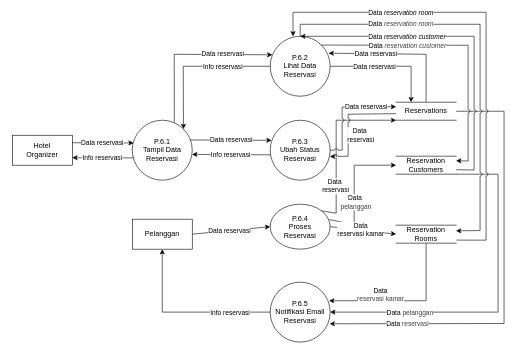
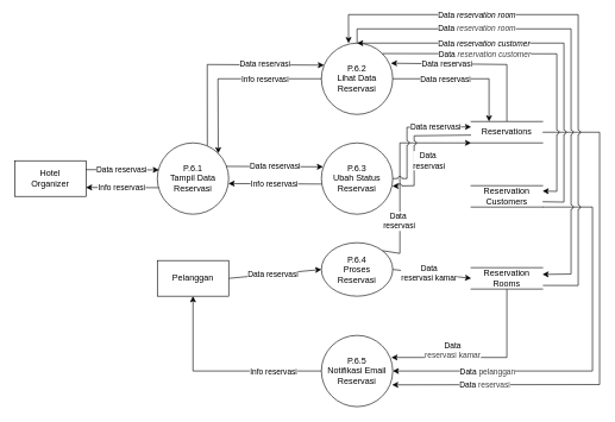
  <mxCell id="0" />
  <mxCell id="1" parent="0" />
  <mxCell id="2" value="P.6.1&lt;div&gt;Tampil Data&lt;/div&gt;&lt;div&gt;Reservasi&lt;/div&gt;" style="shape=ellipse;html=1;dashed=0;whiteSpace=wrap;aspect=fixed;perimeter=ellipsePerimeter;" vertex="1" parent="1"><mxGeometry x="220" y="200" width="100" height="100" as="geometry" /></mxCell>
  <mxCell id="3" value="P.6.2&lt;div&gt;Lihat Data&lt;/div&gt;&lt;div&gt;Reservasi&lt;/div&gt;" style="shape=ellipse;html=1;dashed=0;whiteSpace=wrap;aspect=fixed;perimeter=ellipsePerimeter;" vertex="1" parent="1"><mxGeometry x="450" y="60" width="100" height="100" as="geometry" /></mxCell>
  <mxCell id="4" value="P.6.3&lt;div&gt;Ubah Status&lt;/div&gt;&lt;div&gt;Reservasi&lt;/div&gt;" style="shape=ellipse;html=1;dashed=0;whiteSpace=wrap;aspect=fixed;perimeter=ellipsePerimeter;" vertex="1" parent="1"><mxGeometry x="450" y="200" width="100" height="100" as="geometry" /></mxCell>
  <mxCell id="5" value="P.6.4&lt;div&gt;Proses&lt;br&gt;&lt;div&gt;Reservasi&lt;/div&gt;&lt;/div&gt;" style="shape=ellipse;html=1;dashed=0;whiteSpace=wrap;aspect=fixed;perimeter=ellipsePerimeter;" vertex="1" parent="1"><mxGeometry x="450" y="340" width="100" height="75" as="geometry" /></mxCell>
  <mxCell id="6" value="Hotel&lt;div&gt;Organizer&lt;/div&gt;" style="html=1;dashed=0;whiteSpace=wrap;" vertex="1" parent="1"><mxGeometry x="20" y="225" width="100" height="50" as="geometry" /></mxCell>
  <mxCell id="7" value="" style="endArrow=classic;html=1;rounded=0;curved=0;jumpStyle=arc;exitX=0.701;exitY=0.04;exitDx=0;exitDy=0;exitPerimeter=0;entryX=0.037;entryY=0.309;entryDx=0;entryDy=0;entryPerimeter=0;" edge="1" parent="1" source="2" target="3"><mxGeometry width="50" height="50" relative="1" as="geometry"><mxPoint x="330" y="360" as="sourcePoint" /><mxPoint x="380" y="310" as="targetPoint" /><Array as="points"><mxPoint x="290" y="90" /></Array></mxGeometry></mxCell>
  <mxCell id="8" value="Data reservasi" style="edgeLabel;html=1;align=center;verticalAlign=middle;resizable=0;points=[];" vertex="1" connectable="0" parent="7"><mxGeometry x="0.269" y="1" relative="1" as="geometry"><mxPoint x="18" as="offset" /></mxGeometry></mxCell>
- <mxCell id="9" value="" style="endArrow=classic;html=1;rounded=0;curved=0;jumpStyle=arc;exitX=0.987;exitY=0.343;exitDx=0;exitDy=0;exitPerimeter=0;entryX=0;entryY=0.5;entryDx=0;entryDy=0;" edge="1" parent="1" source="5" target="54"><mxGeometry width="50" height="50" relative="1" as="geometry"><mxPoint x="660" y="495" as="sourcePoint" /><mxPoint x="710" y="445" as="targetPoint" /><Array as="points"><mxPoint x="590" y="374" /><mxPoint x="590" y="275" /></Array></mxGeometry></mxCell>
- <mxCell id="10" value="&lt;span style=&quot;scrollbar-color: rgb(226, 226, 226) rgb(251, 251, 251); color: rgb(0, 0, 0);&quot;&gt;Data&amp;nbsp;&lt;/span&gt;&lt;div style=&quot;scrollbar-color: rgb(226, 226, 226) rgb(251, 251, 251); color: rgb(63, 63, 63);&quot;&gt;pelanggan&lt;/div&gt;" style="edgeLabel;html=1;align=center;verticalAlign=middle;resizable=0;points=[];" vertex="1" connectable="0" parent="9"><mxGeometry x="-0.244" y="-2" relative="1" as="geometry"><mxPoint as="offset" /></mxGeometry></mxCell>
  <mxCell id="11" value="" style="endArrow=classic;html=1;rounded=0;curved=0;jumpStyle=arc;exitX=0;exitY=0.5;exitDx=0;exitDy=0;entryX=1;entryY=0;entryDx=0;entryDy=0;" edge="1" parent="1" source="3" target="2"><mxGeometry width="50" height="50" relative="1" as="geometry"><mxPoint x="140" y="470" as="sourcePoint" /><mxPoint x="190" y="420" as="targetPoint" /><Array as="points"><mxPoint x="410" y="110" /><mxPoint x="305" y="110" /></Array></mxGeometry></mxCell>
  <mxCell id="12" value="Info reservasi" style="edgeLabel;html=1;align=center;verticalAlign=middle;resizable=0;points=[];" vertex="1" connectable="0" parent="11"><mxGeometry x="-0.255" y="-1" relative="1" as="geometry"><mxPoint x="13" y="1" as="offset" /></mxGeometry></mxCell>
  <mxCell id="13" value="" style="endArrow=classic;html=1;rounded=0;curved=0;jumpStyle=arc;exitX=1;exitY=0;exitDx=0;exitDy=0;entryX=0;entryY=1;entryDx=0;entryDy=0;" edge="1" parent="1" source="5" target="53"><mxGeometry width="50" height="50" relative="1" as="geometry"><mxPoint x="670" y="480" as="sourcePoint" /><mxPoint x="720" y="430" as="targetPoint" /><Array as="points"><mxPoint x="560" y="355" /><mxPoint x="560" y="200" /></Array></mxGeometry></mxCell>
  <mxCell id="14" value="&lt;span style=&quot;scrollbar-color: rgb(226, 226, 226) rgb(251, 251, 251); color: rgb(0, 0, 0);&quot;&gt;Data&amp;nbsp;&lt;/span&gt;&lt;div style=&quot;color: rgb(63, 63, 63); scrollbar-color: rgb(226, 226, 226) rgb(251, 251, 251);&quot;&gt;&lt;span style=&quot;scrollbar-color: rgb(226, 226, 226) rgb(251, 251, 251); color: rgb(0, 0, 0);&quot;&gt;reservasi&lt;/span&gt;&lt;/div&gt;" style="edgeLabel;html=1;align=center;verticalAlign=middle;resizable=0;points=[];" vertex="1" connectable="0" parent="13"><mxGeometry x="-0.496" y="2" relative="1" as="geometry"><mxPoint as="offset" /></mxGeometry></mxCell>
  <mxCell id="15" value="" style="endArrow=classic;html=1;rounded=0;curved=0;jumpStyle=arc;entryX=1;entryY=0.75;entryDx=0;entryDy=0;exitX=0.019;exitY=0.628;exitDx=0;exitDy=0;exitPerimeter=0;" edge="1" parent="1" source="2" target="6"><mxGeometry width="50" height="50" relative="1" as="geometry"><mxPoint x="90" y="550" as="sourcePoint" /><mxPoint x="140" y="500" as="targetPoint" /></mxGeometry></mxCell>
  <mxCell id="16" value="Info reservasi" style="edgeLabel;html=1;align=center;verticalAlign=middle;resizable=0;points=[];" vertex="1" connectable="0" parent="15"><mxGeometry x="-0.105" relative="1" as="geometry"><mxPoint x="-6" as="offset" /></mxGeometry></mxCell>
  <mxCell id="17" value="" style="endArrow=classic;html=1;rounded=0;curved=0;jumpStyle=arc;entryX=0.5;entryY=1;entryDx=0;entryDy=0;exitX=0;exitY=0.5;exitDx=0;exitDy=0;" edge="1" parent="1" source="52" target="51"><mxGeometry width="50" height="50" relative="1" as="geometry"><mxPoint x="300" y="570" as="sourcePoint" /><mxPoint x="350" y="520" as="targetPoint" /><Array as="points"><mxPoint x="270" y="520" /></Array></mxGeometry></mxCell>
  <mxCell id="18" value="Info reservasi" style="edgeLabel;html=1;align=center;verticalAlign=middle;resizable=0;points=[];" vertex="1" connectable="0" parent="17"><mxGeometry x="-0.268" y="-1" relative="1" as="geometry"><mxPoint x="36" y="1" as="offset" /></mxGeometry></mxCell>
  <mxCell id="19" value="" style="endArrow=classic;html=1;rounded=0;curved=0;jumpStyle=arc;exitX=1;exitY=1;exitDx=0;exitDy=0;entryX=1;entryY=0.5;entryDx=0;entryDy=0;" edge="1" parent="1" source="54" target="52"><mxGeometry width="50" height="50" relative="1" as="geometry"><mxPoint x="1000" y="415" as="sourcePoint" /><mxPoint x="1050" y="365" as="targetPoint" /><Array as="points"><mxPoint x="830" y="290" /><mxPoint x="830" y="520" /></Array></mxGeometry></mxCell>
  <mxCell id="20" value="&lt;span style=&quot;scrollbar-color: rgb(226, 226, 226) rgb(251, 251, 251); color: rgb(0, 0, 0);&quot;&gt;Data&amp;nbsp;&lt;/span&gt;&lt;span style=&quot;color: rgb(63, 63, 63); background-color: light-dark(#ffffff, var(--ge-dark-color, #121212));&quot;&gt;pelanggan&lt;/span&gt;" style="edgeLabel;html=1;align=center;verticalAlign=middle;resizable=0;points=[];" vertex="1" connectable="0" parent="19"><mxGeometry x="0.545" y="1" relative="1" as="geometry"><mxPoint y="-1" as="offset" /></mxGeometry></mxCell>
  <mxCell id="21" value="" style="endArrow=classic;html=1;rounded=0;curved=0;jumpStyle=arc;exitX=1;exitY=0.5;exitDx=0;exitDy=0;entryX=0;entryY=0.5;entryDx=0;entryDy=0;" edge="1" parent="1" source="51" target="5"><mxGeometry width="50" height="50" relative="1" as="geometry"><mxPoint x="335" y="500" as="sourcePoint" /><mxPoint x="385" y="450" as="targetPoint" /></mxGeometry></mxCell>
  <mxCell id="22" value="Data reservasi" style="edgeLabel;html=1;align=center;verticalAlign=middle;resizable=0;points=[];" vertex="1" connectable="0" parent="21"><mxGeometry x="-0.159" y="1" relative="1" as="geometry"><mxPoint x="7" as="offset" /></mxGeometry></mxCell>
  <mxCell id="23" value="" style="endArrow=classic;html=1;rounded=0;curved=0;jumpStyle=arc;exitX=1;exitY=0.5;exitDx=0;exitDy=0;entryX=0.991;entryY=0.694;entryDx=0;entryDy=0;entryPerimeter=0;" edge="1" parent="1" source="53" target="52"><mxGeometry width="50" height="50" relative="1" as="geometry"><mxPoint x="990" y="545" as="sourcePoint" /><mxPoint x="1040" y="495" as="targetPoint" /><Array as="points"><mxPoint x="840" y="185" /><mxPoint x="840" y="539" /></Array></mxGeometry></mxCell>
  <mxCell id="24" value="&lt;span style=&quot;scrollbar-color: rgb(226, 226, 226) rgb(251, 251, 251); color: rgb(0, 0, 0);&quot;&gt;Data&amp;nbsp;&lt;/span&gt;&lt;span style=&quot;color: rgb(63, 63, 63); background-color: light-dark(#ffffff, var(--ge-dark-color, #121212));&quot;&gt;reservasi&lt;/span&gt;" style="edgeLabel;html=1;align=center;verticalAlign=middle;resizable=0;points=[];" vertex="1" connectable="0" parent="23"><mxGeometry x="0.644" relative="1" as="geometry"><mxPoint as="offset" /></mxGeometry></mxCell>
  <mxCell id="25" value="" style="endArrow=classic;html=1;rounded=0;curved=0;jumpStyle=arc;exitX=0.966;exitY=0.329;exitDx=0;exitDy=0;exitPerimeter=0;entryX=0.023;entryY=0.335;entryDx=0;entryDy=0;entryPerimeter=0;" edge="1" parent="1" source="2" target="4"><mxGeometry width="50" height="50" relative="1" as="geometry"><mxPoint x="320" y="233" as="sourcePoint" /><mxPoint x="450" y="233" as="targetPoint" /></mxGeometry></mxCell>
  <mxCell id="26" value="Data reservasi" style="edgeLabel;html=1;align=center;verticalAlign=middle;resizable=0;points=[];" vertex="1" connectable="0" parent="25"><mxGeometry x="-0.35" y="3" relative="1" as="geometry"><mxPoint x="24" y="2" as="offset" /></mxGeometry></mxCell>
  <mxCell id="27" value="" style="endArrow=classic;html=1;rounded=0;curved=0;jumpStyle=arc;exitX=1;exitY=0.5;exitDx=0;exitDy=0;entryX=0;entryY=0.5;entryDx=0;entryDy=0;" edge="1" parent="1" source="5" target="55"><mxGeometry width="50" height="50" relative="1" as="geometry"><mxPoint x="670" y="510" as="sourcePoint" /><mxPoint x="720" y="460" as="targetPoint" /></mxGeometry></mxCell>
  <mxCell id="28" value="Data&lt;div&gt;reservasi kamar&lt;/div&gt;" style="edgeLabel;html=1;align=center;verticalAlign=middle;resizable=0;points=[];" vertex="1" connectable="0" parent="27"><mxGeometry x="-0.248" y="1" relative="1" as="geometry"><mxPoint x="9" y="1" as="offset" /></mxGeometry></mxCell>
  <mxCell id="29" value="" style="endArrow=classic;html=1;rounded=0;curved=0;jumpStyle=arc;exitX=1;exitY=0.25;exitDx=0;exitDy=0;entryX=0.023;entryY=0.379;entryDx=0;entryDy=0;entryPerimeter=0;" edge="1" parent="1" source="6" target="2"><mxGeometry width="50" height="50" relative="1" as="geometry"><mxPoint x="140" y="320" as="sourcePoint" /><mxPoint x="190" y="270" as="targetPoint" /></mxGeometry></mxCell>
  <mxCell id="30" value="Data reservasi" style="edgeLabel;html=1;align=center;verticalAlign=middle;resizable=0;points=[];" vertex="1" connectable="0" parent="29"><mxGeometry x="-0.306" y="1" relative="1" as="geometry"><mxPoint x="14" as="offset" /></mxGeometry></mxCell>
  <mxCell id="31" value="" style="endArrow=classic;html=1;rounded=0;curved=0;jumpStyle=arc;exitX=1;exitY=0.75;exitDx=0;exitDy=0;entryX=0.5;entryY=0;entryDx=0;entryDy=0;" edge="1" parent="1" source="54" target="3"><mxGeometry width="50" height="50" relative="1" as="geometry"><mxPoint x="750" y="350" as="sourcePoint" /><mxPoint x="520" y="60" as="targetPoint" /><Array as="points"><mxPoint x="790" y="283" /><mxPoint x="790" y="60" /></Array></mxGeometry></mxCell>
  <mxCell id="32" value="Data &lt;i&gt;reservation customer&lt;/i&gt;" style="edgeLabel;html=1;align=center;verticalAlign=middle;resizable=0;points=[];" vertex="1" connectable="0" parent="31"><mxGeometry x="0.479" relative="1" as="geometry"><mxPoint x="36" as="offset" /></mxGeometry></mxCell>
  <mxCell id="33" value="" style="endArrow=classic;html=1;rounded=0;curved=0;jumpStyle=arc;entryX=0.995;entryY=0.606;entryDx=0;entryDy=0;entryPerimeter=0;exitX=0.001;exitY=0.635;exitDx=0;exitDy=0;exitPerimeter=0;" edge="1" parent="1" source="53" target="4"><mxGeometry width="50" height="50" relative="1" as="geometry"><mxPoint x="630" y="240" as="sourcePoint" /><mxPoint x="600" y="300" as="targetPoint" /><Array as="points"><mxPoint x="580" y="190" /><mxPoint x="580" y="260" /></Array></mxGeometry></mxCell>
  <mxCell id="34" value="&lt;span style=&quot;color: rgb(0, 0, 0);&quot;&gt;Data&amp;nbsp;&lt;/span&gt;&lt;div&gt;&lt;span style=&quot;color: rgb(0, 0, 0);&quot;&gt;reservasi&lt;/span&gt;&lt;/div&gt;" style="edgeLabel;html=1;align=center;verticalAlign=middle;resizable=0;points=[];" vertex="1" connectable="0" parent="33"><mxGeometry x="0.498" relative="1" as="geometry"><mxPoint x="20" y="-20" as="offset" /></mxGeometry></mxCell>
  <mxCell id="35" value="" style="endArrow=classic;html=1;rounded=0;curved=0;jumpStyle=arc;entryX=0.997;entryY=0.57;entryDx=0;entryDy=0;entryPerimeter=0;exitX=0.005;exitY=0.577;exitDx=0;exitDy=0;exitPerimeter=0;" edge="1" parent="1" source="4" target="2"><mxGeometry width="50" height="50" relative="1" as="geometry"><mxPoint x="370" y="340" as="sourcePoint" /><mxPoint x="420" y="290" as="targetPoint" /></mxGeometry></mxCell>
  <mxCell id="36" value="Info reservasi" style="edgeLabel;html=1;align=center;verticalAlign=middle;resizable=0;points=[];" vertex="1" connectable="0" parent="35"><mxGeometry x="0.193" relative="1" as="geometry"><mxPoint x="11" as="offset" /></mxGeometry></mxCell>
  <mxCell id="37" value="" style="endArrow=classic;html=1;rounded=0;curved=0;jumpStyle=arc;exitX=0.5;exitY=0;exitDx=0;exitDy=0;entryX=0.974;entryY=0.282;entryDx=0;entryDy=0;entryPerimeter=0;" edge="1" parent="1" source="53" target="3"><mxGeometry width="50" height="50" relative="1" as="geometry"><mxPoint x="580" y="340" as="sourcePoint" /><mxPoint x="630" y="290" as="targetPoint" /><Array as="points"><mxPoint x="710" y="90" /></Array></mxGeometry></mxCell>
  <mxCell id="38" value="Data reservasi" style="edgeLabel;html=1;align=center;verticalAlign=middle;resizable=0;points=[];" vertex="1" connectable="0" parent="37"><mxGeometry x="0.363" y="-1" relative="1" as="geometry"><mxPoint as="offset" /></mxGeometry></mxCell>
  <mxCell id="39" value="" style="endArrow=classic;html=1;rounded=0;curved=0;jumpStyle=arc;entryX=0.25;entryY=0;entryDx=0;entryDy=0;exitX=1;exitY=0.5;exitDx=0;exitDy=0;" edge="1" parent="1" source="3" target="53"><mxGeometry width="50" height="50" relative="1" as="geometry"><mxPoint x="570" y="290" as="sourcePoint" /><mxPoint x="620" y="240" as="targetPoint" /><Array as="points"><mxPoint x="685" y="110" /></Array></mxGeometry></mxCell>
  <mxCell id="40" value="&lt;span style=&quot;color: rgb(0, 0, 0);&quot;&gt;Data reservasi&lt;/span&gt;" style="edgeLabel;html=1;align=center;verticalAlign=middle;resizable=0;points=[];" vertex="1" connectable="0" parent="39"><mxGeometry x="-0.256" y="-2" relative="1" as="geometry"><mxPoint y="-2" as="offset" /></mxGeometry></mxCell>
  <mxCell id="41" value="" style="endArrow=classic;html=1;rounded=0;curved=0;jumpStyle=arc;exitX=1;exitY=0.5;exitDx=0;exitDy=0;entryX=0;entryY=0.25;entryDx=0;entryDy=0;" edge="1" parent="1" source="4" target="53"><mxGeometry width="50" height="50" relative="1" as="geometry"><mxPoint x="560" y="290" as="sourcePoint" /><mxPoint x="610" y="240" as="targetPoint" /><Array as="points"><mxPoint x="570" y="250" /><mxPoint x="570" y="178" /></Array></mxGeometry></mxCell>
  <mxCell id="42" value="Data reservasi" style="edgeLabel;html=1;align=center;verticalAlign=middle;resizable=0;points=[];" vertex="1" connectable="0" parent="41"><mxGeometry x="0.204" relative="1" as="geometry"><mxPoint x="22" as="offset" /></mxGeometry></mxCell>
  <mxCell id="43" value="" style="endArrow=classic;html=1;rounded=0;curved=0;jumpStyle=arc;entryX=0.999;entryY=0.316;entryDx=0;entryDy=0;exitX=0.5;exitY=0;exitDx=0;exitDy=0;entryPerimeter=0;" edge="1" parent="1" source="3" target="55"><mxGeometry width="50" height="50" relative="1" as="geometry"><mxPoint x="660" y="465" as="sourcePoint" /><mxPoint x="710" y="415" as="targetPoint" /><Array as="points"><mxPoint x="500" y="40" /><mxPoint x="800" y="40" /><mxPoint x="800" y="384" /></Array></mxGeometry></mxCell>
  <mxCell id="44" value="&lt;span style=&quot;color: rgb(0, 0, 0);&quot;&gt;Data&amp;nbsp;&lt;/span&gt;&lt;i style=&quot;color: rgb(63, 63, 63); scrollbar-color: rgb(226, 226, 226) rgb(251, 251, 251);&quot;&gt;reservation room&lt;/i&gt;" style="edgeLabel;html=1;align=center;verticalAlign=middle;resizable=0;points=[];" vertex="1" connectable="0" parent="43"><mxGeometry x="-0.502" y="2" relative="1" as="geometry"><mxPoint x="12" as="offset" /></mxGeometry></mxCell>
  <mxCell id="45" value="" style="endArrow=classic;html=1;rounded=0;curved=0;jumpStyle=arc;exitX=1;exitY=0;exitDx=0;exitDy=0;entryX=1;entryY=0.25;entryDx=0;entryDy=0;" edge="1" parent="1" source="3" target="54"><mxGeometry width="50" height="50" relative="1" as="geometry"><mxPoint x="570" y="80" as="sourcePoint" /><mxPoint x="620" y="30" as="targetPoint" /><Array as="points"><mxPoint x="780" y="75" /><mxPoint x="780" y="268" /></Array></mxGeometry></mxCell>
  <mxCell id="46" value="&lt;span style=&quot;color: rgb(0, 0, 0);&quot;&gt;Data&amp;nbsp;&lt;/span&gt;&lt;i style=&quot;color: rgb(63, 63, 63); scrollbar-color: rgb(226, 226, 226) rgb(251, 251, 251);&quot;&gt;reservation customer&lt;/i&gt;" style="edgeLabel;html=1;align=center;verticalAlign=middle;resizable=0;points=[];" vertex="1" connectable="0" parent="45"><mxGeometry x="-0.377" y="-1" relative="1" as="geometry"><mxPoint as="offset" /></mxGeometry></mxCell>
  <mxCell id="47" value="" style="endArrow=classic;html=1;rounded=0;curved=0;jumpStyle=arc;exitX=0.5;exitY=1;exitDx=0;exitDy=0;entryX=0.981;entryY=0.31;entryDx=0;entryDy=0;entryPerimeter=0;" edge="1" parent="1" source="55" target="52"><mxGeometry width="50" height="50" relative="1" as="geometry"><mxPoint x="550" y="650" as="sourcePoint" /><mxPoint x="600" y="600" as="targetPoint" /><Array as="points"><mxPoint x="710" y="501" /></Array></mxGeometry></mxCell>
  <mxCell id="48" value="&lt;span style=&quot;color: rgb(0, 0, 0);&quot;&gt;Data&lt;/span&gt;&lt;div style=&quot;color: rgb(63, 63, 63); scrollbar-color: rgb(226, 226, 226) rgb(251, 251, 251);&quot;&gt;reservasi kamar&lt;/div&gt;" style="edgeLabel;html=1;align=center;verticalAlign=middle;resizable=0;points=[];" vertex="1" connectable="0" parent="47"><mxGeometry x="0.345" y="1" relative="1" as="geometry"><mxPoint y="-12" as="offset" /></mxGeometry></mxCell>
  <mxCell id="49" value="" style="endArrow=classic;html=1;rounded=0;curved=0;jumpStyle=arc;exitX=1.005;exitY=0.83;exitDx=0;exitDy=0;entryX=0.381;entryY=0.001;entryDx=0;entryDy=0;entryPerimeter=0;exitPerimeter=0;" edge="1" parent="1" source="55" target="3"><mxGeometry width="50" height="50" relative="1" as="geometry"><mxPoint x="690" y="490" as="sourcePoint" /><mxPoint x="740" y="440" as="targetPoint" /><Array as="points"><mxPoint x="810" y="400" /><mxPoint x="810" y="20" /><mxPoint x="488" y="20" /></Array></mxGeometry></mxCell>
  <mxCell id="50" value="Data &lt;i&gt;reservation room&lt;/i&gt;" style="edgeLabel;html=1;align=center;verticalAlign=middle;resizable=0;points=[];" vertex="1" connectable="0" parent="49"><mxGeometry x="0.559" relative="1" as="geometry"><mxPoint x="45" as="offset" /></mxGeometry></mxCell>
  <mxCell id="51" value="Pelanggan" style="html=1;dashed=0;whiteSpace=wrap;" vertex="1" parent="1"><mxGeometry x="220" y="365" width="100" height="50" as="geometry" /></mxCell>
  <mxCell id="52" value="P.6.5&lt;div&gt;Notifikasi Email&lt;br&gt;&lt;div&gt;Reservasi&lt;/div&gt;&lt;/div&gt;" style="shape=ellipse;html=1;dashed=0;whiteSpace=wrap;aspect=fixed;perimeter=ellipsePerimeter;" vertex="1" parent="1"><mxGeometry x="450" y="470" width="100" height="100" as="geometry" /></mxCell>
  <mxCell id="53" value="Reservations" style="html=1;dashed=0;whiteSpace=wrap;shape=partialRectangle;right=0;left=0;" vertex="1" parent="1"><mxGeometry x="660" y="170" width="100" height="30" as="geometry" /></mxCell>
  <mxCell id="54" value="Reservation&lt;div&gt;Customers&lt;/div&gt;" style="html=1;dashed=0;whiteSpace=wrap;shape=partialRectangle;right=0;left=0;" vertex="1" parent="1"><mxGeometry x="660" y="260" width="100" height="30" as="geometry" /></mxCell>
  <mxCell id="55" value="Reservation&lt;div&gt;Rooms&lt;/div&gt;" style="html=1;dashed=0;whiteSpace=wrap;shape=partialRectangle;right=0;left=0;" vertex="1" parent="1"><mxGeometry x="660" y="375" width="100" height="30" as="geometry" /></mxCell>
